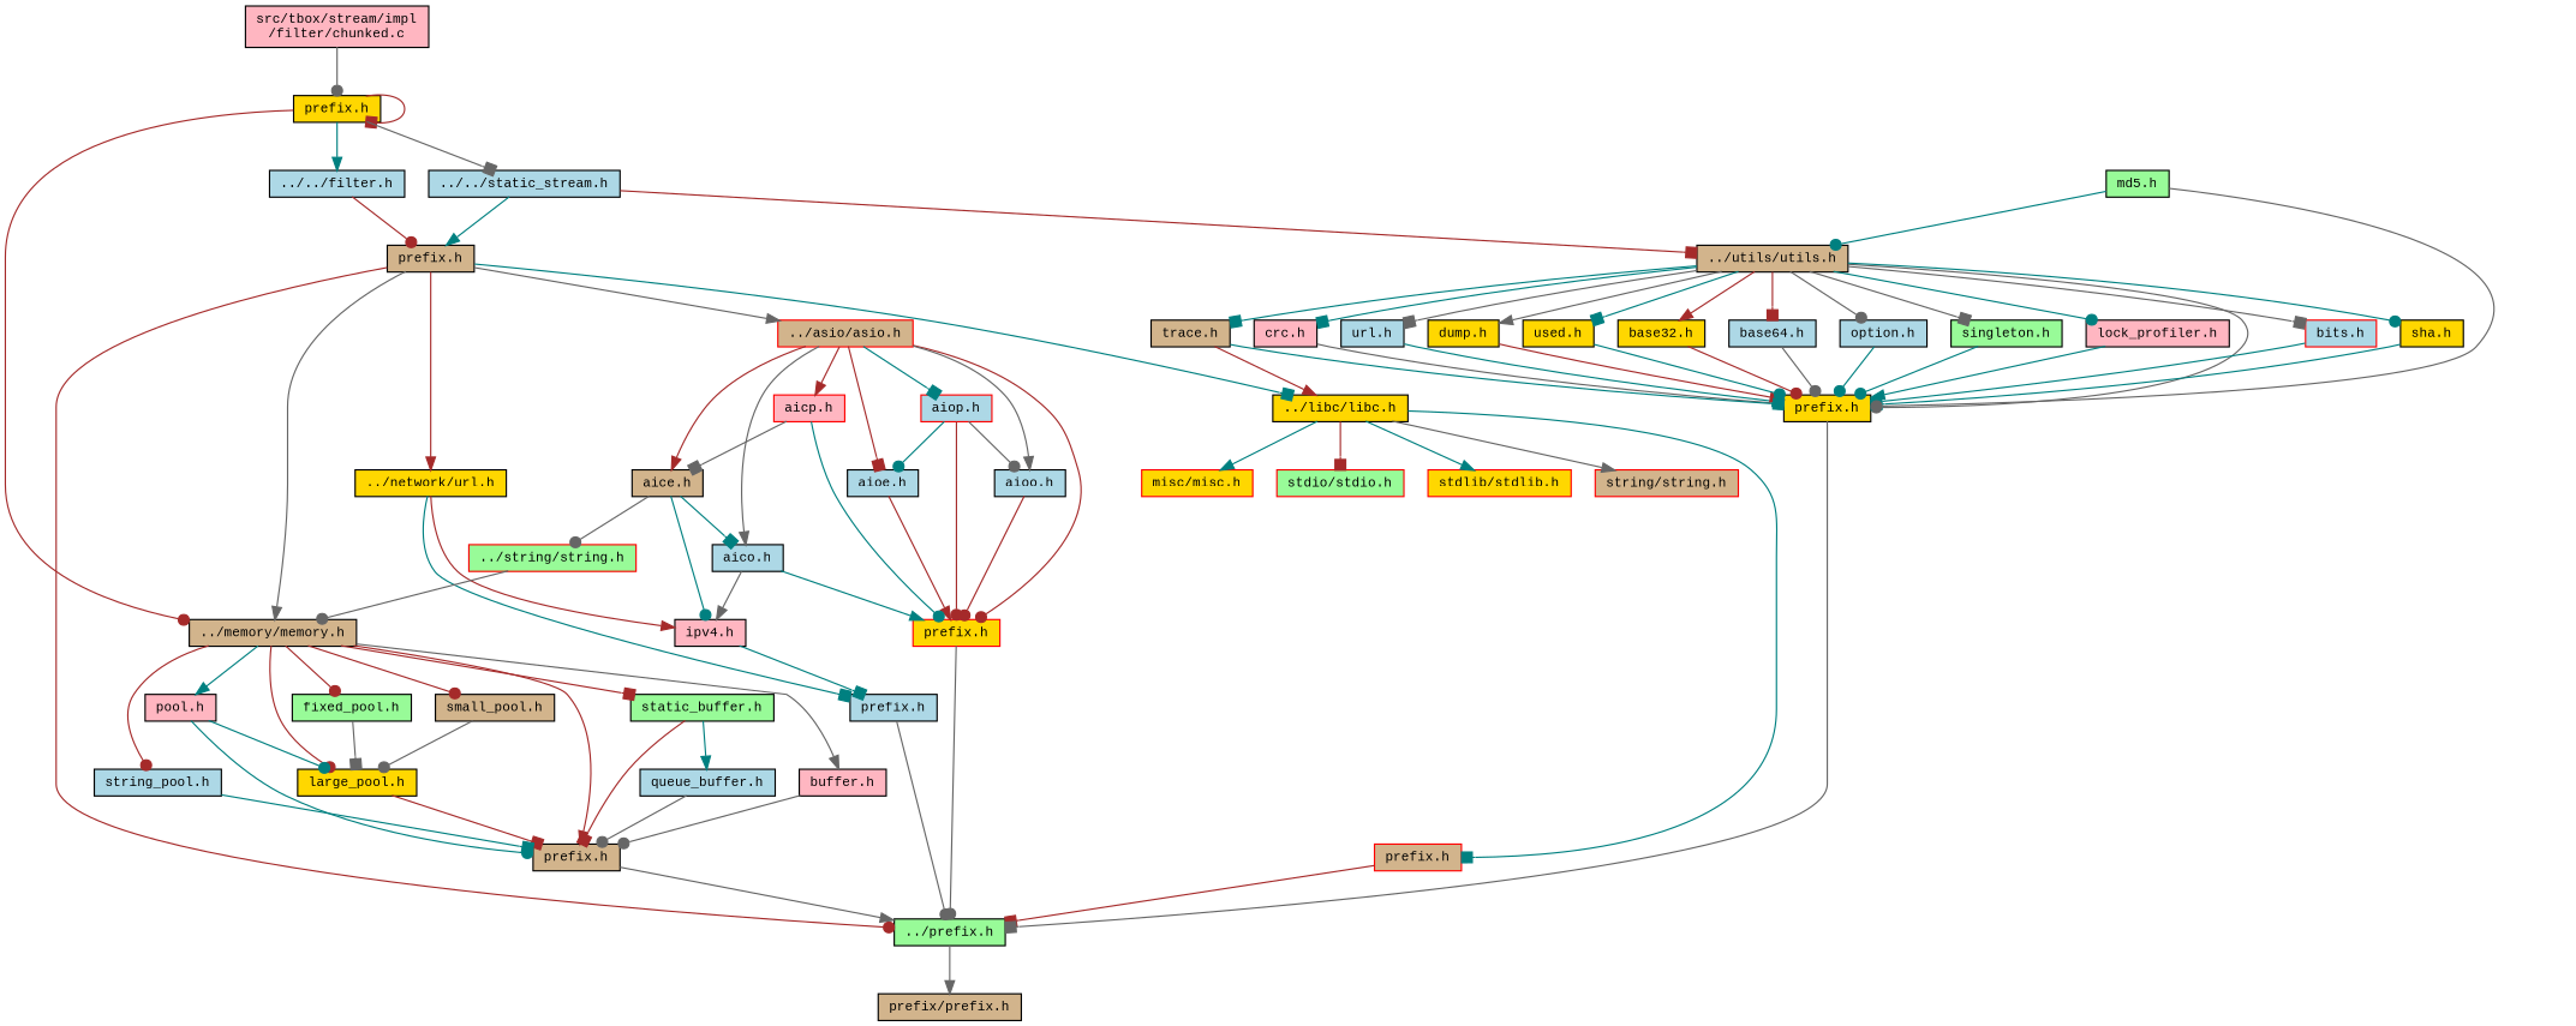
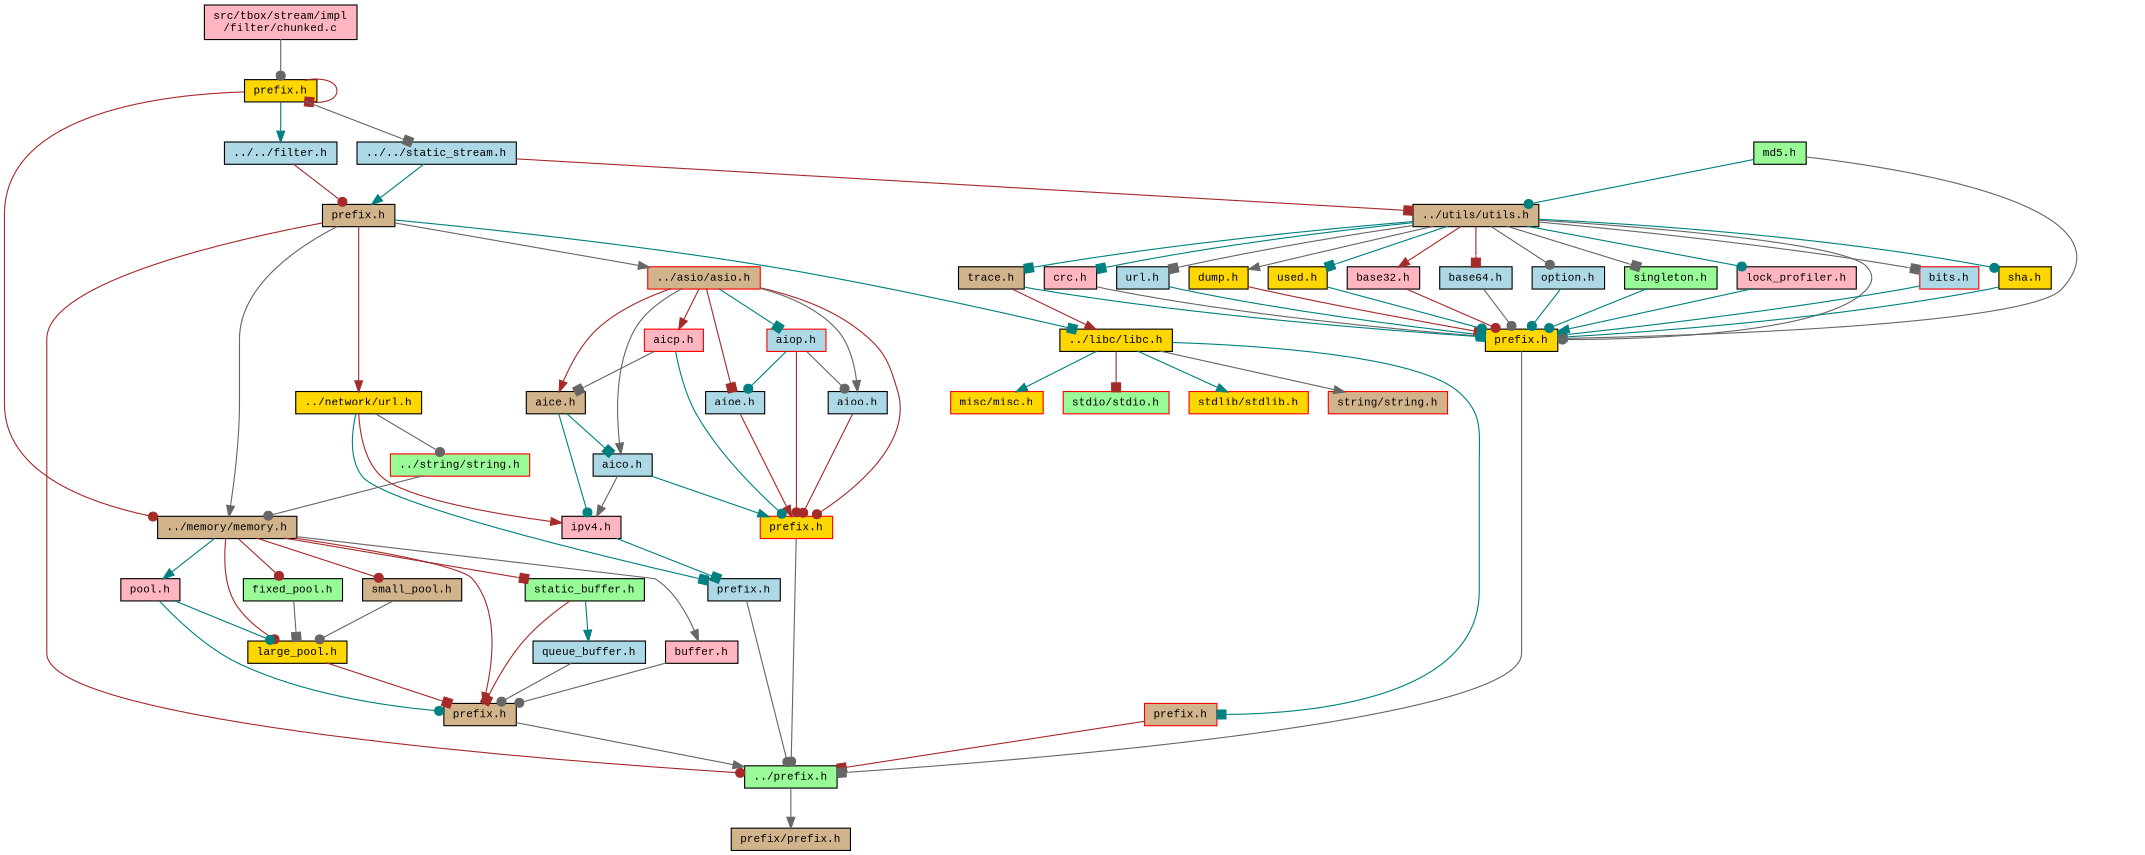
  digraph {
    node [color=black fillcolor=lightblue fontname=CourierNew fontsize=10 shape=record style=filled]
    edge [arrowhead=dot color=teal fontname=CourierNew fontsize=10 labelfontname=CourierNew labelfontsize=10 style=solid]
    n1 [fillcolor=lightpink fontcolor=black height=0.2 label="src/tbox/stream/impl\l/filter/chunked.c" width=0.4]
    n2 [fillcolor=gold height=0.2 label="prefix.h" width=0.4]
    n3 [height=0.2 label="../../filter.h" width=0.4]
    n4 [fillcolor=tan height=0.2 label="../memory/memory.h" width=0.4]
    n5 [height=0.2 label="../../static_stream.h" width=0.4]
    n6 [fillcolor=tan height=0.2 label="prefix.h" width=0.4]
    n7 [fillcolor=tan height=0.2 label="prefix.h" width=0.4]
    n8 [fillcolor=lightpink height=0.2 label="pool.h" width=0.4]
    n9 [fillcolor=gold height=0.2 label="large_pool.h" width=0.4]
    n10 [fillcolor=palegreen height=0.2 label="fixed_pool.h" width=0.4]
    n11 [fillcolor=tan height=0.2 label="small_pool.h" width=0.4]
-   n12 [height=0.2 label="string_pool.h" width=0.4]
    n13 [fillcolor=lightpink height=0.2 label="buffer.h" width=0.4]
    n14 [fillcolor=palegreen height=0.2 label="static_buffer.h" width=0.4]
    n15 [fillcolor=tan height=0.2 label="../utils/utils.h" width=0.4]
    n16 [fillcolor=palegreen height=0.2 label="../prefix.h" width=0.4]
    n17 [fillcolor=gold height=0.2 label="../libc/libc.h" width=0.4]
    n18 [fillcolor=gold height=0.2 label="../network/url.h" width=0.4]
    n19 [color=red fillcolor=tan height=0.2 label="../asio/asio.h" width=0.4]
    n20 [fillcolor=tan height=0.2 label="prefix/prefix.h" width=0.4]
    n21 [color=red fillcolor=tan height=0.2 label="prefix.h" width=0.4]
    n22 [color=red fillcolor=gold height=0.2 label="misc/misc.h" width=0.4]
    n23 [color=red fillcolor=palegreen height=0.2 label="stdio/stdio.h" width=0.4]
    n24 [color=red fillcolor=gold height=0.2 label="stdlib/stdlib.h" width=0.4]
    n25 [color=red fillcolor=tan height=0.2 label="string/string.h" width=0.4]
    n26 [height=0.2 label="prefix.h" width=0.4]
    n27 [fillcolor=lightpink height=0.2 label="ipv4.h" width=0.4]
    n28 [color=red fillcolor=palegreen height=0.2 label="../string/string.h" width=0.4]
    n29 [color=red fillcolor=gold height=0.2 label="prefix.h" width=0.4]
    n30 [height=0.2 label="aioo.h" width=0.4]
    n31 [height=0.2 label="aioe.h" width=0.4]
    n32 [color=red height=0.2 label="aiop.h" width=0.4]
    n33 [height=0.2 label="aico.h" width=0.4]
    n34 [fillcolor=tan height=0.2 label="aice.h" width=0.4]
    n35 [color=red fillcolor=lightpink height=0.2 label="aicp.h" width=0.4]
    n36 [height=0.2 label="queue_buffer.h" width=0.4]
    n37 [fillcolor=gold height=0.2 label="prefix.h" width=0.4]
    n38 [color=red height=0.2 label="bits.h" width=0.4]
    n39 [fillcolor=gold height=0.2 label="sha.h" width=0.4]
    n40 [fillcolor=lightpink height=0.2 label="crc.h" width=0.4]
    n41 [height=0.2 label="url.h" width=0.4]
    n42 [fillcolor=gold height=0.2 label="dump.h" width=0.4]
    n43 [fillcolor=gold height=0.2 label="used.h" width=0.4]
    n44 [fillcolor=tan height=0.2 label="trace.h" width=0.4]
-   n45 [fillcolor=gold height=0.2 label="base32.h" width=0.4]
+   n45 [fillcolor=lightpink height=0.2 label="base32.h" width=0.4]
    n46 [height=0.2 label="base64.h" width=0.4]
    n47 [height=0.2 label="option.h" width=0.4]
    n48 [fillcolor=palegreen height=0.2 label="singleton.h" width=0.4]
    n49 [fillcolor=lightpink height=0.2 label="lock_profiler.h" width=0.4]
    n50 [fillcolor=palegreen height=0.2 label="md5.h" width=0.4]
    n1 -> n2 [color=gray40]
    n2 -> n2 [arrowhead=box color=brown]
    n2 -> n3 [arrowhead=normal]
    n2 -> n4 [color=brown]
    n2 -> n5 [arrowhead=box color=gray40]
    n3 -> n6 [color=brown]
    n4 -> n7 [arrowhead=normal color=brown]
    n4 -> n8 [arrowhead=normal]
    n4 -> n9 [color=brown]
    n4 -> n10 [color=brown]
    n4 -> n11 [color=brown]
-   n4 -> n12 [color=brown]
    n4 -> n13 [arrowhead=normal color=gray40]
    n4 -> n14 [arrowhead=box color=brown]
    n5 -> n6 [arrowhead=normal]
    n5 -> n15 [arrowhead=box color=brown]
    n6 -> n4 [arrowhead=normal color=gray40]
    n6 -> n16 [color=brown]
    n6 -> n17 [arrowhead=box]
    n6 -> n18 [arrowhead=normal color=brown]
    n6 -> n19 [arrowhead=normal color=gray40]
    n7 -> n16 [arrowhead=normal color=gray40]
    n8 -> n7
    n8 -> n9
    n9 -> n7 [arrowhead=box color=brown]
    n10 -> n9 [arrowhead=box color=gray40]
    n11 -> n9 [color=gray40]
-   n12 -> n7 [arrowhead=box]
    n13 -> n7 [color=gray40]
    n14 -> n7 [arrowhead=box color=brown]
    n14 -> n36 [arrowhead=normal]
    n15 -> n37 [color=gray40]
    n15 -> n38 [arrowhead=box color=gray40]
    n15 -> n39
    n15 -> n40 [arrowhead=box]
    n15 -> n41 [arrowhead=box color=gray40]
    n15 -> n42 [arrowhead=normal color=gray40]
    n15 -> n43 [arrowhead=box]
    n15 -> n44 [arrowhead=box]
    n15 -> n45 [arrowhead=normal color=brown]
    n15 -> n46 [arrowhead=box color=brown]
    n15 -> n47 [color=gray40]
    n15 -> n48 [arrowhead=box color=gray40]
    n15 -> n49
    n16 -> n20 [arrowhead=normal color=gray40]
    n17 -> n21 [arrowhead=box]
    n17 -> n22 [arrowhead=normal]
    n17 -> n23 [arrowhead=box color=brown]
    n17 -> n24 [arrowhead=normal]
    n17 -> n25 [arrowhead=normal color=gray40]
    n18 -> n26 [arrowhead=box]
    n18 -> n27 [arrowhead=normal color=brown]
-   n34 -> n28 [color=gray40]
+   n18 -> n28 [color=gray40]
    n19 -> n29 [color=brown]
    n19 -> n30 [arrowhead=normal color=gray40]
    n19 -> n31 [arrowhead=box color=brown]
    n19 -> n32 [arrowhead=box]
    n19 -> n33 [arrowhead=normal color=gray40]
    n19 -> n34 [arrowhead=normal color=brown]
    n19 -> n35 [arrowhead=normal color=brown]
    n21 -> n16 [arrowhead=box color=brown]
    n26 -> n16 [color=gray40]
    n27 -> n26 [arrowhead=box]
    n28 -> n4 [color=gray40]
    n29 -> n16 [color=gray40]
    n30 -> n29 [color=brown]
    n31 -> n29 [arrowhead=normal color=brown]
    n32 -> n29 [color=brown]
    n32 -> n30 [color=gray40]
    n32 -> n31
    n33 -> n27 [arrowhead=normal color=gray40]
    n33 -> n29 [arrowhead=normal]
    n34 -> n27
    n34 -> n33 [arrowhead=box]
    n35 -> n29
    n35 -> n34 [arrowhead=box color=gray40]
    n36 -> n7 [color=gray40]
    n37 -> n16 [arrowhead=box color=gray40]
    n38 -> n37
    n39 -> n37 [arrowhead=box]
    n40 -> n37 [color=gray40]
    n41 -> n37 [arrowhead=box]
    n42 -> n37 [arrowhead=normal color=brown]
    n43 -> n37
    n44 -> n17 [arrowhead=normal color=brown]
    n44 -> n37 [arrowhead=box]
    n45 -> n37 [color=brown]
    n46 -> n37 [color=gray40]
    n47 -> n37
    n48 -> n37
    n49 -> n37 [arrowhead=normal]
    n50 -> n15
    n50 -> n37 [color=gray40]
  }
